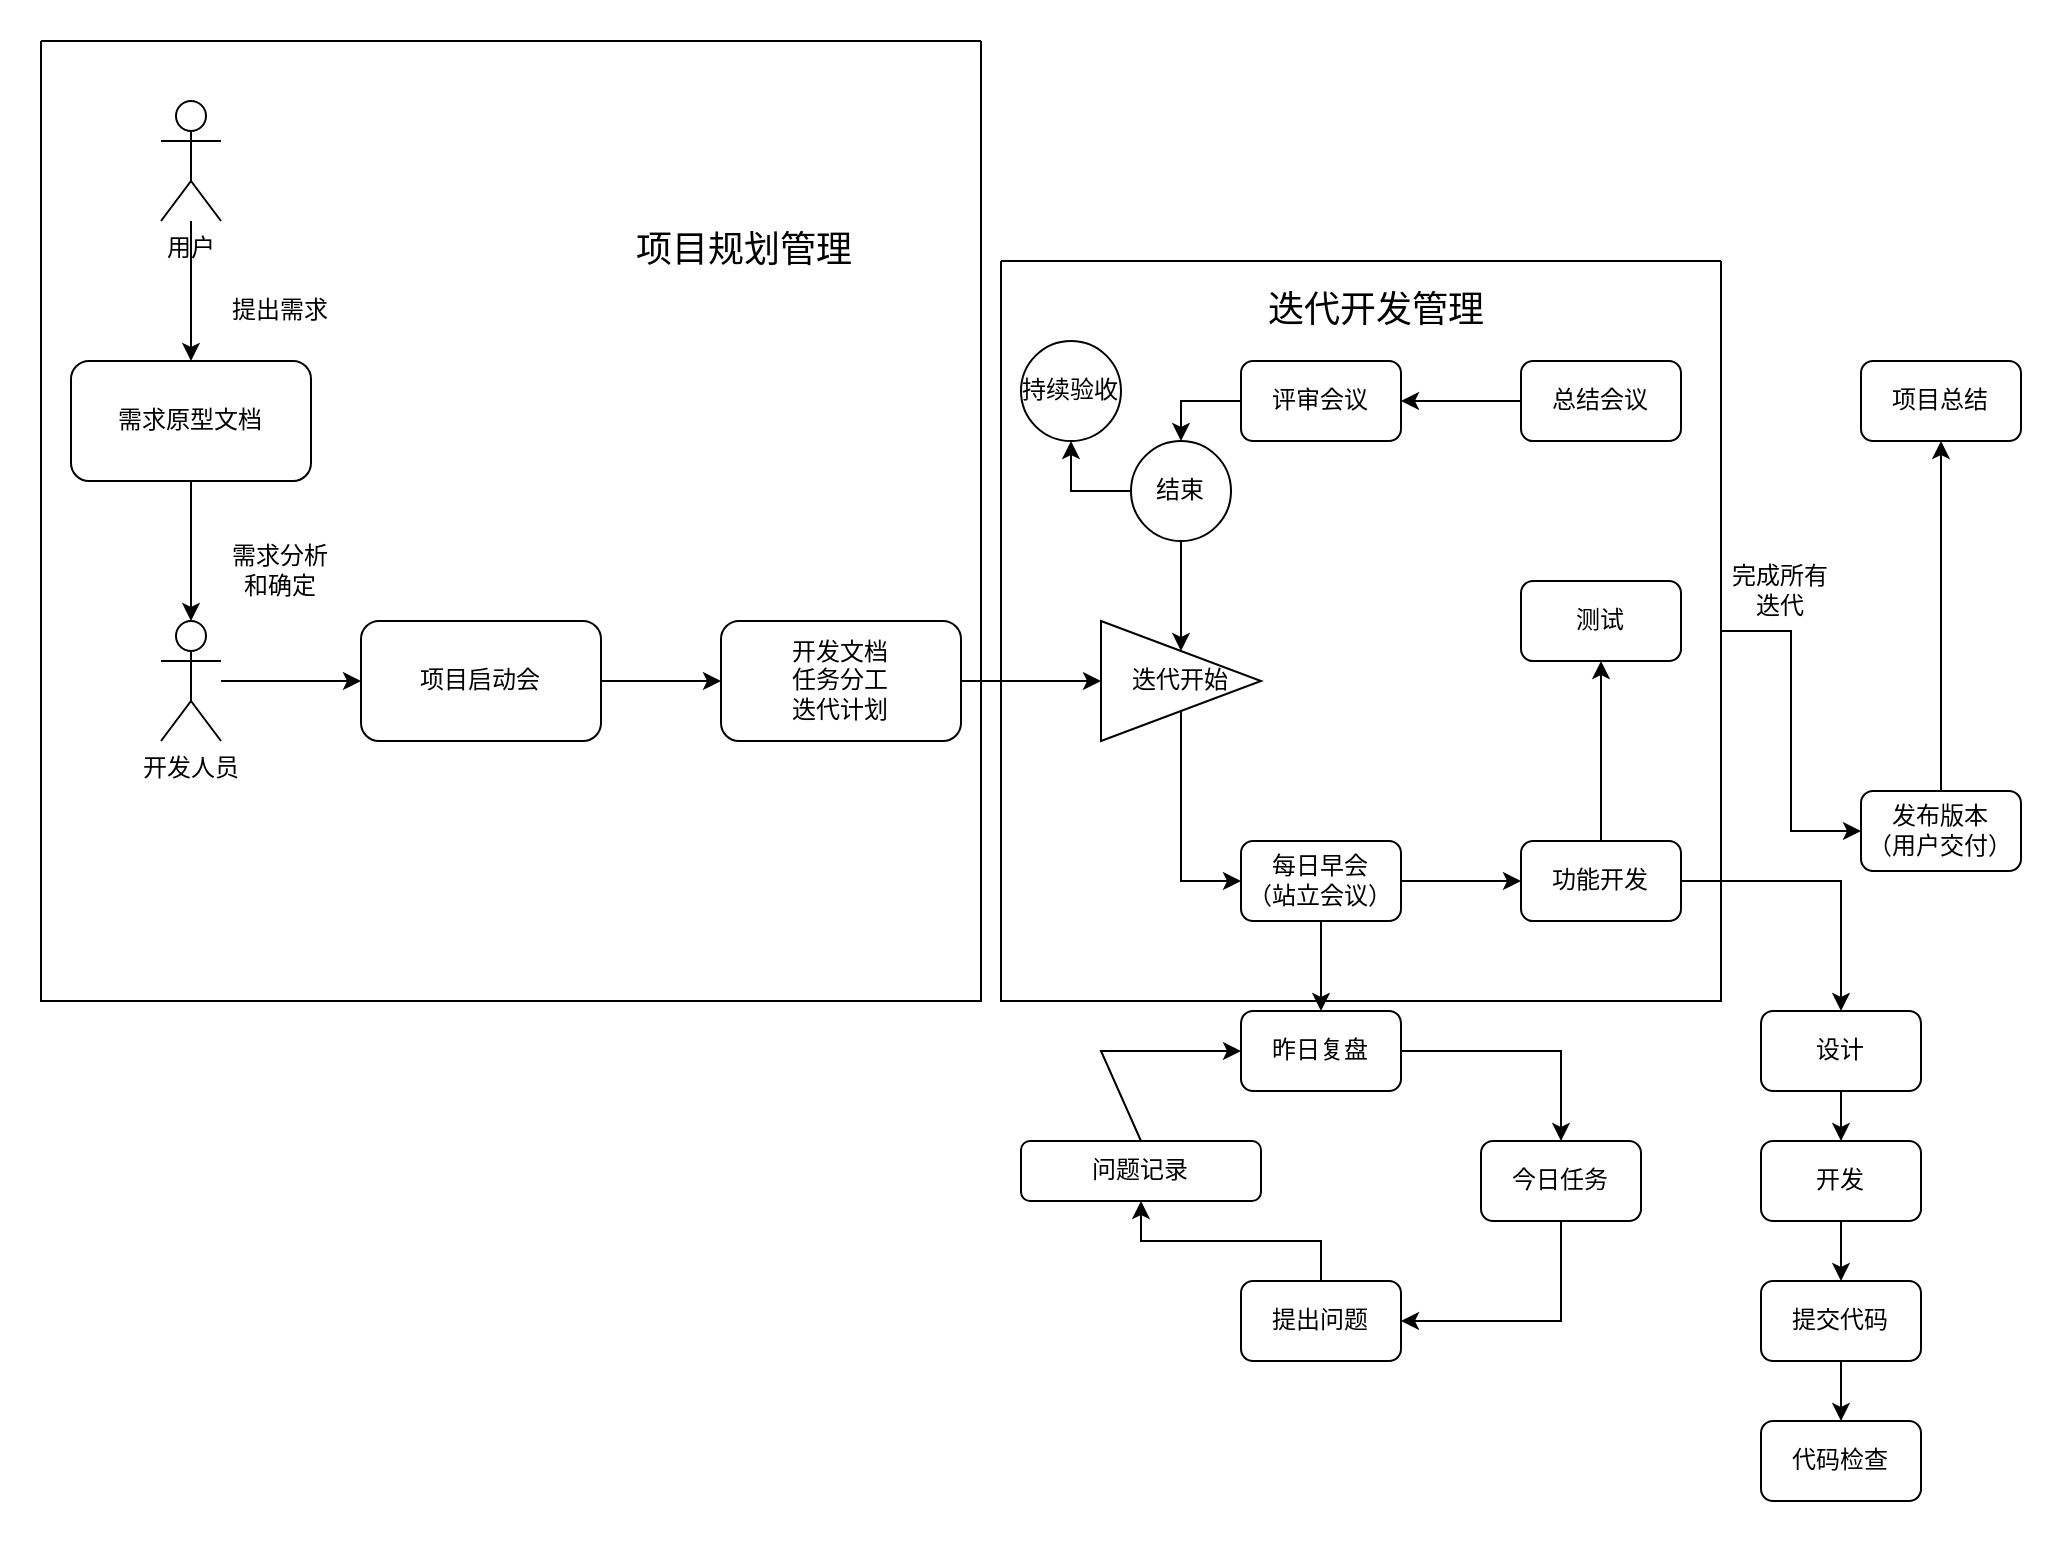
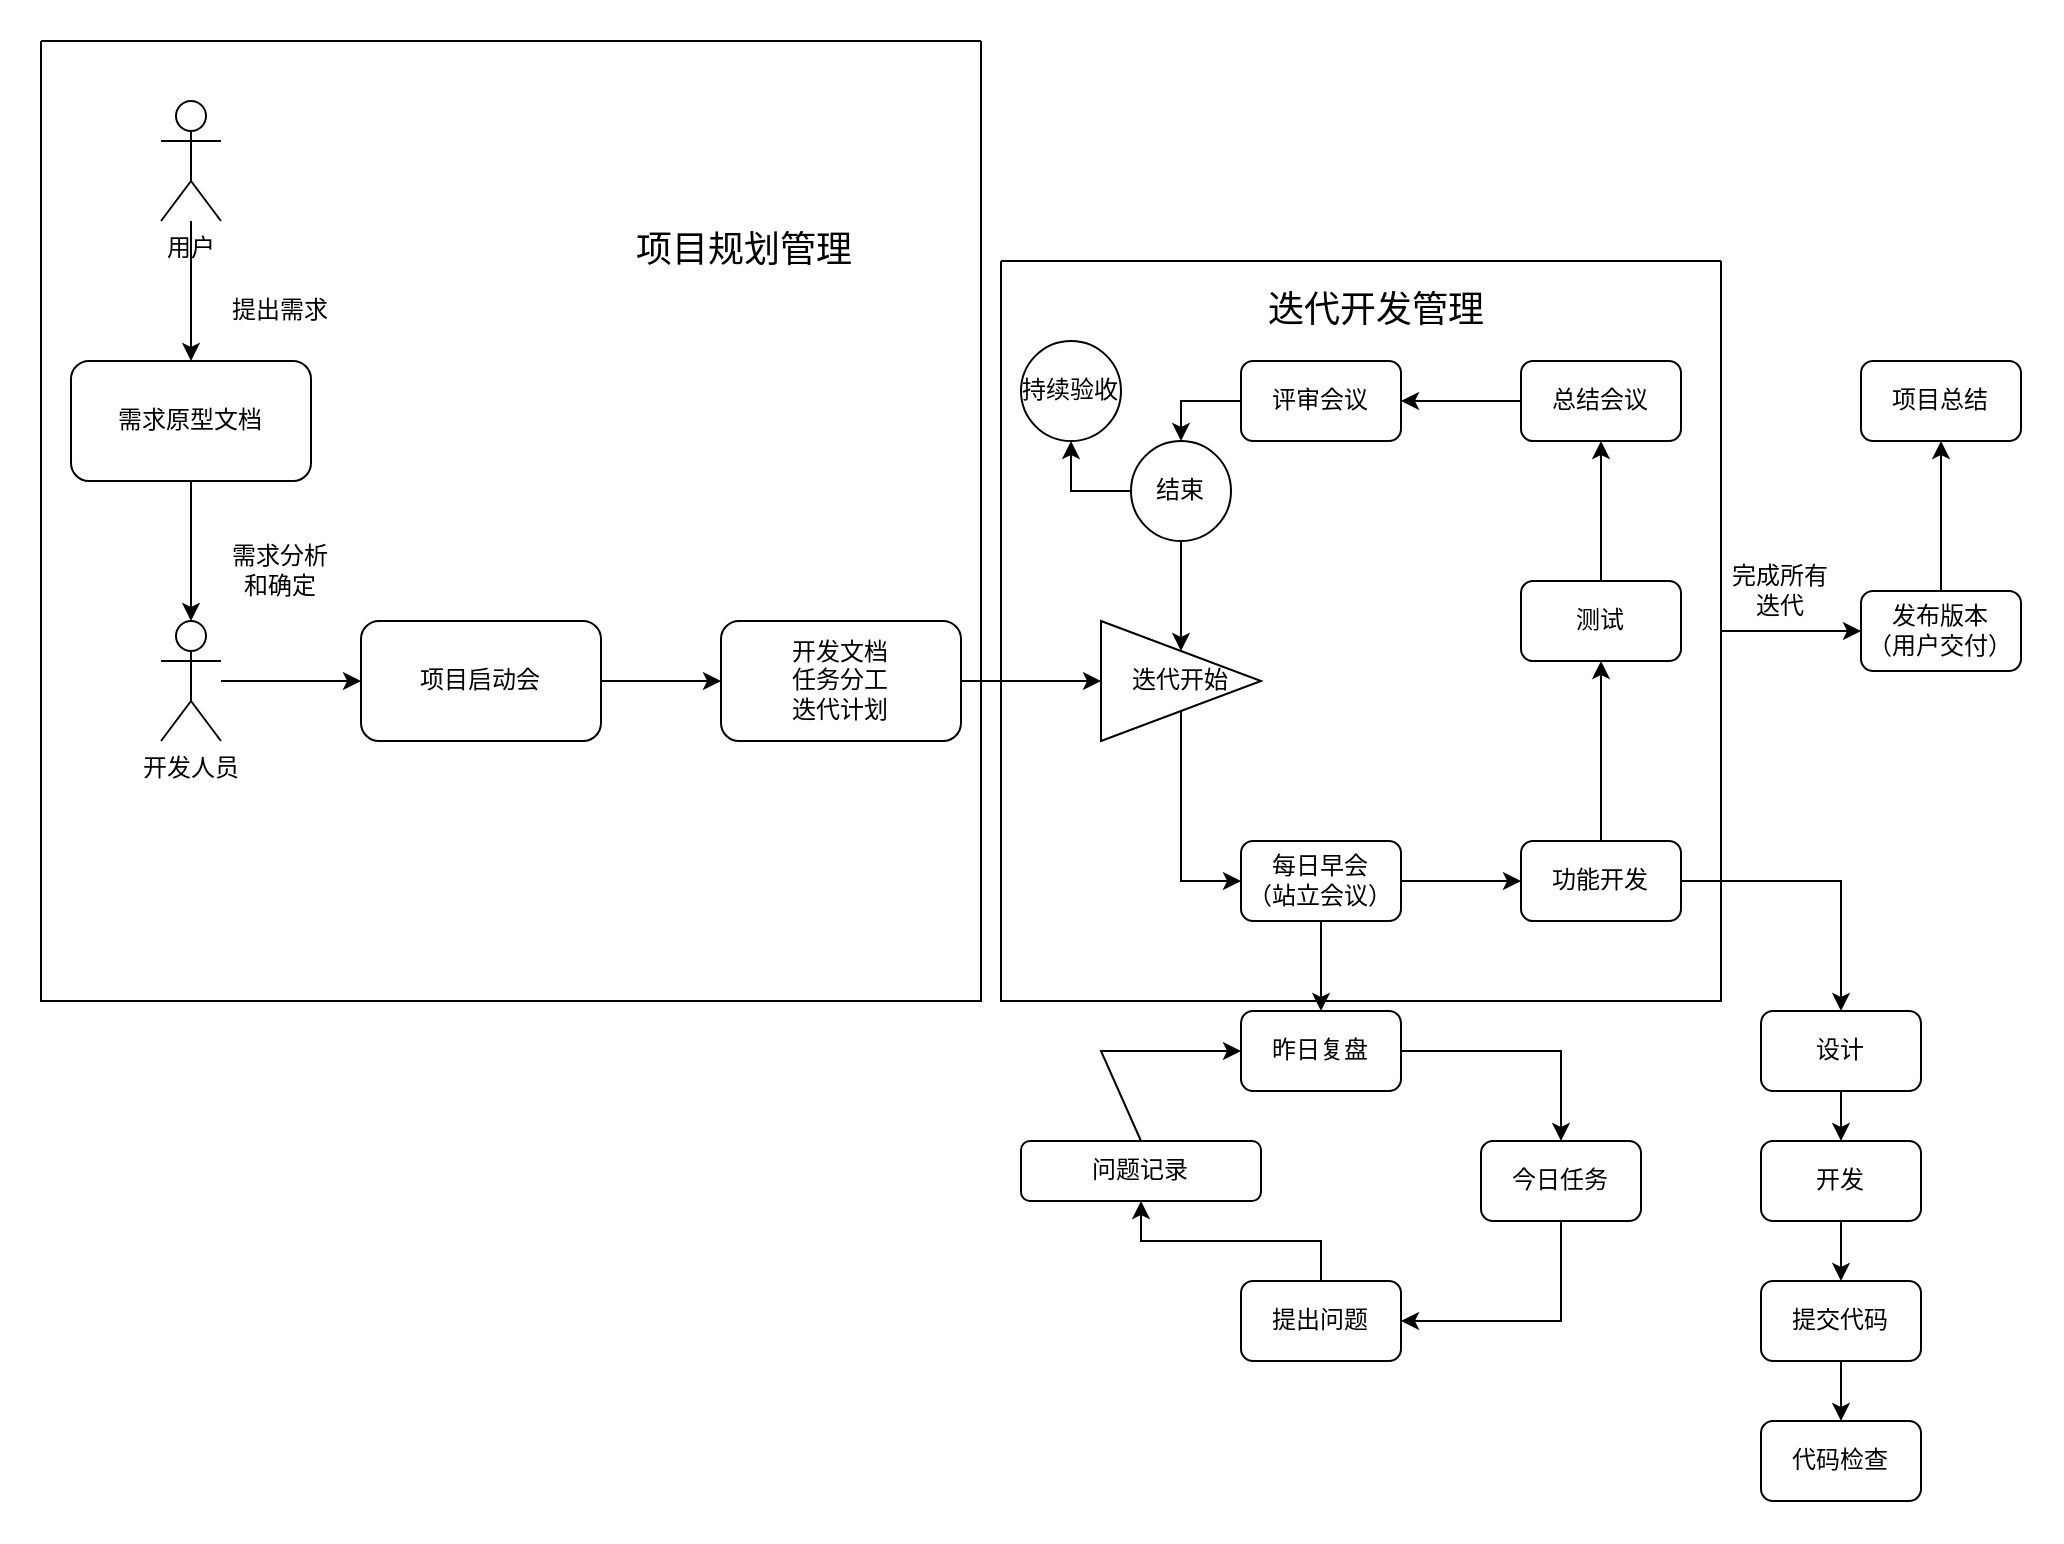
  <mxCell id="0" />
  <mxCell id="1" parent="0" />
  <mxCell id="2" style="edgeStyle=orthogonalEdgeStyle;rounded=0;orthogonalLoop=1;jettySize=auto;html=1;" parent="1" source="3" target="5" edge="1"><mxGeometry relative="1" as="geometry" /></mxCell>
  <mxCell id="3" value="用户" style="shape=umlActor;verticalLabelPosition=bottom;verticalAlign=top;html=1;" parent="1" vertex="1"><mxGeometry x="80" y="50" width="30" height="60" as="geometry" /></mxCell>
  <mxCell id="4" style="edgeStyle=orthogonalEdgeStyle;rounded=0;orthogonalLoop=1;jettySize=auto;html=1;exitX=0.5;exitY=1;exitDx=0;exitDy=0;entryX=0.5;entryY=0;entryDx=0;entryDy=0;entryPerimeter=0;" parent="1" source="5" target="8" edge="1"><mxGeometry relative="1" as="geometry" /></mxCell>
  <mxCell id="5" value="需求原型文档" style="rounded=1;whiteSpace=wrap;html=1;" parent="1" vertex="1"><mxGeometry x="35" y="180" width="120" height="60" as="geometry" /></mxCell>
  <mxCell id="6" value="提出需求" style="text;html=1;strokeColor=none;fillColor=none;align=center;verticalAlign=middle;whiteSpace=wrap;rounded=0;" parent="1" vertex="1"><mxGeometry x="110" y="140" width="60" height="30" as="geometry" /></mxCell>
  <mxCell id="7" style="edgeStyle=orthogonalEdgeStyle;rounded=0;orthogonalLoop=1;jettySize=auto;html=1;entryX=0;entryY=0.5;entryDx=0;entryDy=0;" parent="1" source="8" target="11" edge="1"><mxGeometry relative="1" as="geometry" /></mxCell>
  <mxCell id="8" value="开发人员" style="shape=umlActor;verticalLabelPosition=bottom;verticalAlign=top;html=1;" parent="1" vertex="1"><mxGeometry x="80" y="310" width="30" height="60" as="geometry" /></mxCell>
  <mxCell id="9" value="需求分析和确定" style="text;html=1;strokeColor=none;fillColor=none;align=center;verticalAlign=middle;whiteSpace=wrap;rounded=0;" parent="1" vertex="1"><mxGeometry x="110" y="270" width="60" height="30" as="geometry" /></mxCell>
  <mxCell id="10" style="edgeStyle=orthogonalEdgeStyle;rounded=0;orthogonalLoop=1;jettySize=auto;html=1;entryX=0;entryY=0.5;entryDx=0;entryDy=0;" parent="1" source="11" target="13" edge="1"><mxGeometry relative="1" as="geometry" /></mxCell>
  <mxCell id="11" value="项目启动会" style="rounded=1;whiteSpace=wrap;html=1;" parent="1" vertex="1"><mxGeometry x="180" y="310" width="120" height="60" as="geometry" /></mxCell>
  <mxCell id="12" style="edgeStyle=orthogonalEdgeStyle;rounded=0;orthogonalLoop=1;jettySize=auto;html=1;entryX=0;entryY=0.5;entryDx=0;entryDy=0;" parent="1" source="13" target="15" edge="1"><mxGeometry relative="1" as="geometry" /></mxCell>
  <mxCell id="13" value="开发文档&lt;br&gt;任务分工&lt;br&gt;迭代计划" style="rounded=1;whiteSpace=wrap;html=1;" parent="1" vertex="1"><mxGeometry x="360" y="310" width="120" height="60" as="geometry" /></mxCell>
  <mxCell id="14" style="edgeStyle=orthogonalEdgeStyle;rounded=0;orthogonalLoop=1;jettySize=auto;html=1;entryX=0;entryY=0.5;entryDx=0;entryDy=0;" parent="1" source="15" target="18" edge="1"><mxGeometry relative="1" as="geometry" /></mxCell>
  <mxCell id="15" value="迭代开始" style="triangle;whiteSpace=wrap;html=1;" parent="1" vertex="1"><mxGeometry x="550" y="310" width="80" height="60" as="geometry" /></mxCell>
  <mxCell id="16" style="edgeStyle=orthogonalEdgeStyle;rounded=0;orthogonalLoop=1;jettySize=auto;html=1;entryX=0;entryY=0.5;entryDx=0;entryDy=0;" parent="1" source="18" target="21" edge="1"><mxGeometry relative="1" as="geometry" /></mxCell>
  <mxCell id="17" style="edgeStyle=orthogonalEdgeStyle;rounded=0;orthogonalLoop=1;jettySize=auto;html=1;entryX=0.5;entryY=0;entryDx=0;entryDy=0;" parent="1" source="18" target="33" edge="1"><mxGeometry relative="1" as="geometry" /></mxCell>
  <mxCell id="18" value="每日早会&lt;br&gt;（站立会议）" style="rounded=1;whiteSpace=wrap;html=1;" parent="1" vertex="1"><mxGeometry x="620" y="420" width="80" height="40" as="geometry" /></mxCell>
  <mxCell id="19" style="edgeStyle=orthogonalEdgeStyle;rounded=0;orthogonalLoop=1;jettySize=auto;html=1;" parent="1" source="21" target="23" edge="1"><mxGeometry relative="1" as="geometry" /></mxCell>
  <mxCell id="20" style="edgeStyle=orthogonalEdgeStyle;rounded=0;orthogonalLoop=1;jettySize=auto;html=1;" parent="1" source="21" target="41" edge="1"><mxGeometry relative="1" as="geometry" /></mxCell>
  <mxCell id="21" value="功能开发" style="rounded=1;whiteSpace=wrap;html=1;" parent="1" vertex="1"><mxGeometry x="760" y="420" width="80" height="40" as="geometry" /></mxCell>
+ <mxCell id="22" style="edgeStyle=orthogonalEdgeStyle;rounded=0;orthogonalLoop=1;jettySize=auto;html=1;entryX=0.5;entryY=1;entryDx=0;entryDy=0;" parent="1" source="23" target="25" edge="1"><mxGeometry relative="1" as="geometry" /></mxCell>
  <mxCell id="23" value="测试" style="rounded=1;whiteSpace=wrap;html=1;" parent="1" vertex="1"><mxGeometry x="760" y="290" width="80" height="40" as="geometry" /></mxCell>
  <mxCell id="24" style="edgeStyle=orthogonalEdgeStyle;rounded=0;orthogonalLoop=1;jettySize=auto;html=1;entryX=1;entryY=0.5;entryDx=0;entryDy=0;" parent="1" source="25" target="27" edge="1"><mxGeometry relative="1" as="geometry" /></mxCell>
  <mxCell id="25" value="总结会议" style="rounded=1;whiteSpace=wrap;html=1;" parent="1" vertex="1"><mxGeometry x="760" y="180" width="80" height="40" as="geometry" /></mxCell>
  <mxCell id="26" style="edgeStyle=orthogonalEdgeStyle;rounded=0;orthogonalLoop=1;jettySize=auto;html=1;entryX=0.5;entryY=0;entryDx=0;entryDy=0;" parent="1" source="27" target="30" edge="1"><mxGeometry relative="1" as="geometry" /></mxCell>
  <mxCell id="27" value="评审会议" style="rounded=1;whiteSpace=wrap;html=1;" parent="1" vertex="1"><mxGeometry x="620" y="180" width="80" height="40" as="geometry" /></mxCell>
  <mxCell id="28" style="edgeStyle=orthogonalEdgeStyle;rounded=0;orthogonalLoop=1;jettySize=auto;html=1;entryX=0.5;entryY=0;entryDx=0;entryDy=0;" parent="1" source="30" target="15" edge="1"><mxGeometry relative="1" as="geometry" /></mxCell>
  <mxCell id="29" style="edgeStyle=orthogonalEdgeStyle;rounded=0;orthogonalLoop=1;jettySize=auto;html=1;entryX=0.5;entryY=1;entryDx=0;entryDy=0;" parent="1" source="30" target="31" edge="1"><mxGeometry relative="1" as="geometry" /></mxCell>
  <mxCell id="30" value="结束" style="ellipse;whiteSpace=wrap;html=1;aspect=fixed;" parent="1" vertex="1"><mxGeometry x="565" y="220" width="50" height="50" as="geometry" /></mxCell>
  <mxCell id="31" value="持续验收" style="ellipse;whiteSpace=wrap;html=1;aspect=fixed;" parent="1" vertex="1"><mxGeometry x="510" y="170" width="50" height="50" as="geometry" /></mxCell>
  <mxCell id="32" style="edgeStyle=orthogonalEdgeStyle;rounded=0;orthogonalLoop=1;jettySize=auto;html=1;" parent="1" source="33" target="35" edge="1"><mxGeometry relative="1" as="geometry" /></mxCell>
  <mxCell id="33" value="昨日复盘" style="rounded=1;whiteSpace=wrap;html=1;" parent="1" vertex="1"><mxGeometry x="620" y="505" width="80" height="40" as="geometry" /></mxCell>
  <mxCell id="34" style="edgeStyle=orthogonalEdgeStyle;rounded=0;orthogonalLoop=1;jettySize=auto;html=1;exitX=0.5;exitY=1;exitDx=0;exitDy=0;entryX=1;entryY=0.5;entryDx=0;entryDy=0;" parent="1" source="35" target="37" edge="1"><mxGeometry relative="1" as="geometry" /></mxCell>
  <mxCell id="35" value="今日任务" style="rounded=1;whiteSpace=wrap;html=1;" parent="1" vertex="1"><mxGeometry x="740" y="570" width="80" height="40" as="geometry" /></mxCell>
  <mxCell id="36" style="edgeStyle=orthogonalEdgeStyle;rounded=0;orthogonalLoop=1;jettySize=auto;html=1;entryX=0.5;entryY=1;entryDx=0;entryDy=0;" parent="1" source="37" target="38" edge="1"><mxGeometry relative="1" as="geometry" /></mxCell>
  <mxCell id="37" value="提出问题" style="rounded=1;whiteSpace=wrap;html=1;" parent="1" vertex="1"><mxGeometry x="620" y="640" width="80" height="40" as="geometry" /></mxCell>
  <mxCell id="38" value="问题记录" style="rounded=1;whiteSpace=wrap;html=1;" parent="1" vertex="1"><mxGeometry x="510" y="570" width="120" height="30" as="geometry" /></mxCell>
  <mxCell id="39" value="" style="endArrow=classic;html=1;rounded=0;exitX=0.5;exitY=0;exitDx=0;exitDy=0;entryX=0;entryY=0.5;entryDx=0;entryDy=0;" parent="1" source="38" target="33" edge="1"><mxGeometry width="50" height="50" relative="1" as="geometry"><mxPoint x="525" y="530" as="sourcePoint" /><mxPoint x="575" y="480" as="targetPoint" /><Array as="points"><mxPoint x="550" y="525" /></Array></mxGeometry></mxCell>
  <mxCell id="40" style="edgeStyle=orthogonalEdgeStyle;rounded=0;orthogonalLoop=1;jettySize=auto;html=1;entryX=0.5;entryY=0;entryDx=0;entryDy=0;" parent="1" source="41" target="43" edge="1"><mxGeometry relative="1" as="geometry" /></mxCell>
  <mxCell id="41" value="设计" style="rounded=1;whiteSpace=wrap;html=1;" parent="1" vertex="1"><mxGeometry x="880" y="505" width="80" height="40" as="geometry" /></mxCell>
  <mxCell id="42" style="edgeStyle=orthogonalEdgeStyle;rounded=0;orthogonalLoop=1;jettySize=auto;html=1;entryX=0.5;entryY=0;entryDx=0;entryDy=0;" parent="1" source="43" target="45" edge="1"><mxGeometry relative="1" as="geometry" /></mxCell>
  <mxCell id="43" value="开发" style="rounded=1;whiteSpace=wrap;html=1;" parent="1" vertex="1"><mxGeometry x="880" y="570" width="80" height="40" as="geometry" /></mxCell>
  <mxCell id="44" style="edgeStyle=orthogonalEdgeStyle;rounded=0;orthogonalLoop=1;jettySize=auto;html=1;entryX=0.5;entryY=0;entryDx=0;entryDy=0;" parent="1" source="45" target="46" edge="1"><mxGeometry relative="1" as="geometry" /></mxCell>
  <mxCell id="45" value="提交代码" style="rounded=1;whiteSpace=wrap;html=1;" parent="1" vertex="1"><mxGeometry x="880" y="640" width="80" height="40" as="geometry" /></mxCell>
  <mxCell id="46" value="代码检查" style="rounded=1;whiteSpace=wrap;html=1;" parent="1" vertex="1"><mxGeometry x="880" y="710" width="80" height="40" as="geometry" /></mxCell>
  <mxCell id="47" value="" style="swimlane;startSize=0;" parent="1" vertex="1"><mxGeometry x="20" y="20" width="470" height="480" as="geometry"><mxRectangle x="90" y="100" width="50" height="40" as="alternateBounds" /></mxGeometry></mxCell>
  <mxCell id="48" value="&lt;font style=&quot;font-size: 18px;&quot;&gt;项目规划管理&lt;/font&gt;" style="text;html=1;strokeColor=none;fillColor=none;align=center;verticalAlign=middle;whiteSpace=wrap;rounded=0;" parent="47" vertex="1"><mxGeometry x="294" y="90" width="116" height="30" as="geometry" /></mxCell>
  <mxCell id="49" style="edgeStyle=orthogonalEdgeStyle;rounded=0;orthogonalLoop=1;jettySize=auto;html=1;exitX=0.5;exitY=1;exitDx=0;exitDy=0;" parent="1" source="47" target="47" edge="1"><mxGeometry relative="1" as="geometry" /></mxCell>
  <mxCell id="50" style="edgeStyle=orthogonalEdgeStyle;rounded=0;orthogonalLoop=1;jettySize=auto;html=1;entryX=0;entryY=0.5;entryDx=0;entryDy=0;fontSize=18;" parent="1" source="51" target="54" edge="1"><mxGeometry relative="1" as="geometry" /></mxCell>
  <mxCell id="51" value="" style="swimlane;startSize=0;" parent="1" vertex="1"><mxGeometry x="500" y="130" width="360" height="370" as="geometry" /></mxCell>
  <mxCell id="52" value="&lt;font style=&quot;font-size: 18px;&quot;&gt;迭代开发管理&lt;/font&gt;" style="text;html=1;strokeColor=none;fillColor=none;align=center;verticalAlign=middle;whiteSpace=wrap;rounded=0;" parent="51" vertex="1"><mxGeometry x="130" y="10" width="116" height="30" as="geometry" /></mxCell>
  <mxCell id="53" style="edgeStyle=orthogonalEdgeStyle;rounded=0;orthogonalLoop=1;jettySize=auto;html=1;entryX=0.5;entryY=1;entryDx=0;entryDy=0;fontSize=18;" parent="1" source="54" target="56" edge="1"><mxGeometry relative="1" as="geometry" /></mxCell>
- <mxCell id="54" value="发布版本&lt;br&gt;（用户交付）" style="rounded=1;whiteSpace=wrap;html=1;" parent="1" vertex="1"><mxGeometry x="930" y="395" width="80" height="40" as="geometry" /></mxCell>
+ <mxCell id="54" value="发布版本&lt;br&gt;（用户交付）" style="rounded=1;whiteSpace=wrap;html=1;" parent="1" vertex="1"><mxGeometry x="930" y="295" width="80" height="40" as="geometry" /></mxCell>
  <mxCell id="55" value="完成所有迭代" style="text;html=1;strokeColor=none;fillColor=none;align=center;verticalAlign=middle;whiteSpace=wrap;rounded=0;" parent="1" vertex="1"><mxGeometry x="860" y="280" width="60" height="30" as="geometry" /></mxCell>
  <mxCell id="56" value="项目总结" style="rounded=1;whiteSpace=wrap;html=1;" parent="1" vertex="1"><mxGeometry x="930" y="180" width="80" height="40" as="geometry" /></mxCell>
